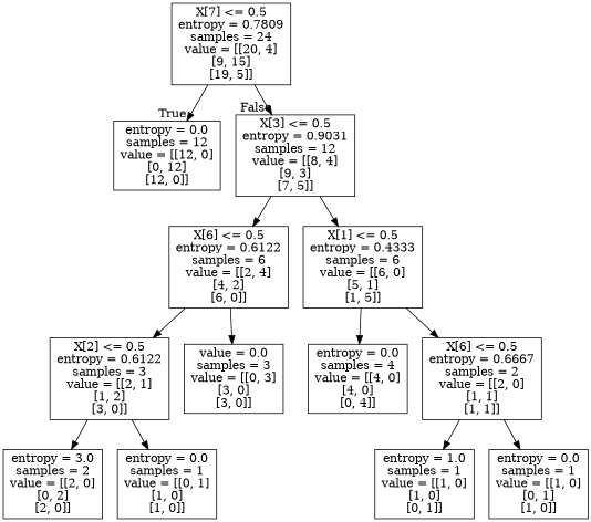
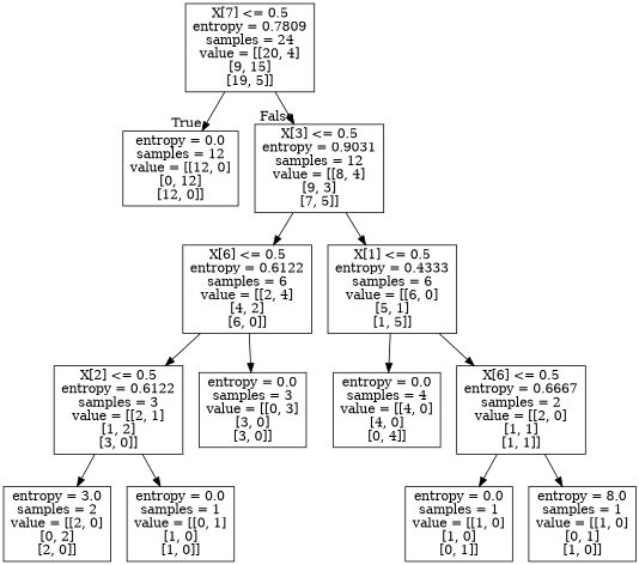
  digraph {
    node [shape=box]
    n1 [label="X[7] <= 0.5\nentropy = 0.7809\nsamples = 24\nvalue = [[20, 4]\n[9, 15]\n[19, 5]]"]
    n2 [label="entropy = 0.0\nsamples = 12\nvalue = [[12, 0]\n[0, 12]\n[12, 0]]"]
    n3 [label="X[3] <= 0.5\nentropy = 0.9031\nsamples = 12\nvalue = [[8, 4]\n[9, 3]\n[7, 5]]"]
    n4 [label="X[6] <= 0.5\nentropy = 0.6122\nsamples = 6\nvalue = [[2, 4]\n[4, 2]\n[6, 0]]"]
    n5 [label="X[1] <= 0.5\nentropy = 0.4333\nsamples = 6\nvalue = [[6, 0]\n[5, 1]\n[1, 5]]"]
    n6 [label="X[2] <= 0.5\nentropy = 0.6122\nsamples = 3\nvalue = [[2, 1]\n[1, 2]\n[3, 0]]"]
-   n7 [label="value = 0.0\nsamples = 3\nvalue = [[0, 3]\n[3, 0]\n[3, 0]]"]
+   n7 [label="entropy = 0.0\nsamples = 3\nvalue = [[0, 3]\n[3, 0]\n[3, 0]]"]
    n8 [label="entropy = 0.0\nsamples = 4\nvalue = [[4, 0]\n[4, 0]\n[0, 4]]"]
    n9 [label="X[6] <= 0.5\nentropy = 0.6667\nsamples = 2\nvalue = [[2, 0]\n[1, 1]\n[1, 1]]"]
    n10 [label="entropy = 3.0\nsamples = 2\nvalue = [[2, 0]\n[0, 2]\n[2, 0]]"]
    n11 [label="entropy = 0.0\nsamples = 1\nvalue = [[0, 1]\n[1, 0]\n[1, 0]]"]
-   n12 [label="entropy = 1.0\nsamples = 1\nvalue = [[1, 0]\n[1, 0]\n[0, 1]]"]
-   n13 [label="entropy = 0.0\nsamples = 1\nvalue = [[1, 0]\n[0, 1]\n[1, 0]]"]
+   n12 [label="entropy = 0.0\nsamples = 1\nvalue = [[1, 0]\n[1, 0]\n[0, 1]]"]
+   n13 [label="entropy = 8.0\nsamples = 1\nvalue = [[1, 0]\n[0, 1]\n[1, 0]]"]
    n1 -> n2 [headlabel=True labelangle=45 labeldistance=2.5]
    n1 -> n3 [headlabel=False labelangle=-45 labeldistance=2.5]
    n3 -> n4
    n3 -> n5
    n4 -> n6
    n4 -> n7
    n5 -> n8
    n5 -> n9
    n6 -> n10
    n6 -> n11
    n9 -> n12
    n9 -> n13
  }
